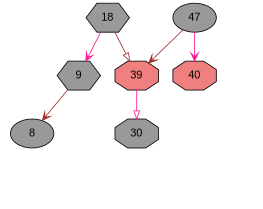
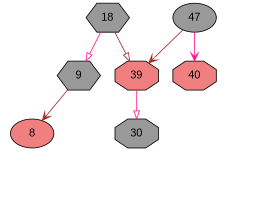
  digraph {
    node [fixedsize=true fontname=Arial shape=circle style=invis]
    edge [style=invis]
    18 [fillcolor=grey60 shape=hexagon style=filled]
    9 [fillcolor=grey60 shape=hexagon style=filled]
    39 [fillcolor=lightcoral shape=octagon style=filled]
-   8 [fillcolor=grey60 shape=ellipse style=filled]
+   8 [fillcolor=lightcoral shape=ellipse style=filled]
    n5 [label=X]
    30 [fillcolor=grey60 shape=octagon style=filled]
    n7 [label=X]
    n8 [label=X]
    n9 [label=X]
    n10 [label=X]
    47 [fillcolor=grey60 shape=ellipse style=filled]
    40 [fillcolor=lightcoral shape=octagon style=filled]
    n13 [label=X]
    n14 [label=X]
    n15 [label=X]
-   18 -> 9 [arrowhead=vee color=deeppink style=""]
+   18 -> 9 [arrowhead=onormal color=deeppink style=""]
    18 -> 39 [arrowhead=onormal color=brown style=""]
    9 -> 8 [arrowhead=vee color=brown style=""]
    9 -> n5
    39 -> 30 [arrowhead=onormal color=deeppink style=""]
    8 -> n7
    8 -> n8
    30 -> n9
    30 -> n10
    47 -> 39 [arrowhead=vee color=brown style=""]
    47 -> 40 [arrowhead=vee color=deeppink style=""]
    47 -> n13
    40 -> n14
    40 -> n15
  }
